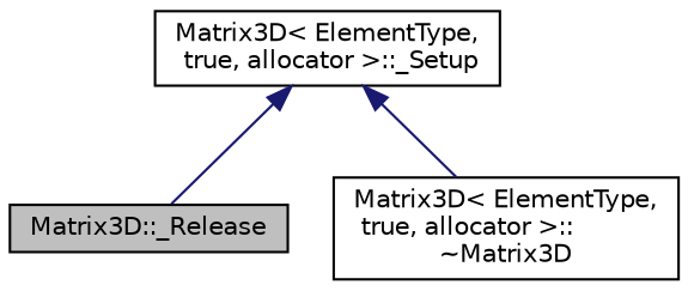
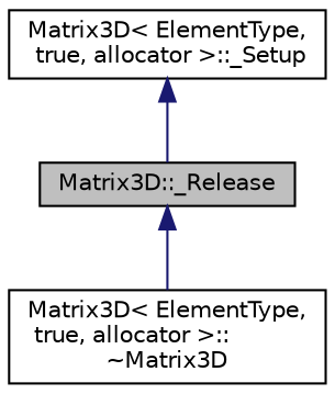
  digraph {
    rankdir=TB
    node [color=black fillcolor=white fontname=Helvetica fontsize=10 shape=record style=filled]
    edge [color=midnightblue dir=back fontname=Helvetica fontsize=10 labelfontname=Helvetica labelfontsize=10 style=solid]
    n1 [fillcolor=grey75 fontcolor=black height=0.2 label="Matrix3D::_Release" width=0.4]
    n2 [height=0.2 label="Matrix3D\< ElementType,\l true, allocator \>::\l~Matrix3D" width=0.4]
    n3 [height=0.2 label="Matrix3D\< ElementType,\l true, allocator \>::_Setup" width=0.4]
-   n3 -> n2
+   n1 -> n2
    n3 -> n1
  }
